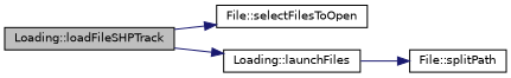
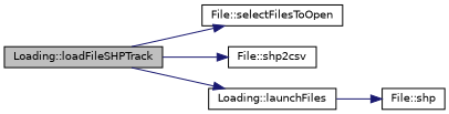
  digraph {
    rankdir=LR
    node [color=black fontname=Helvetica fontsize=10 shape=record]
    edge [color=midnightblue fontname=Helvetica fontsize=10 labelfontname=Helvetica labelfontsize=10 style=solid]
    n1 [fillcolor=grey75 fontcolor=black height=0.2 label="Loading::loadFileSHPTrack" style=filled width=0.4]
    n2 [height=0.2 label="File::selectFilesToOpen" width=0.4]
+   n3 [height=0.2 label="File::shp2csv" width=0.4]
    n4 [height=0.2 label="Loading::launchFiles" width=0.4]
-   n5 [height=0.2 label="File::splitPath" width=0.4]
+   n5 [height=0.2 label="File::shp" width=0.4]
    n1 -> n2
+   n1 -> n3
    n1 -> n4
    n4 -> n5
  }
